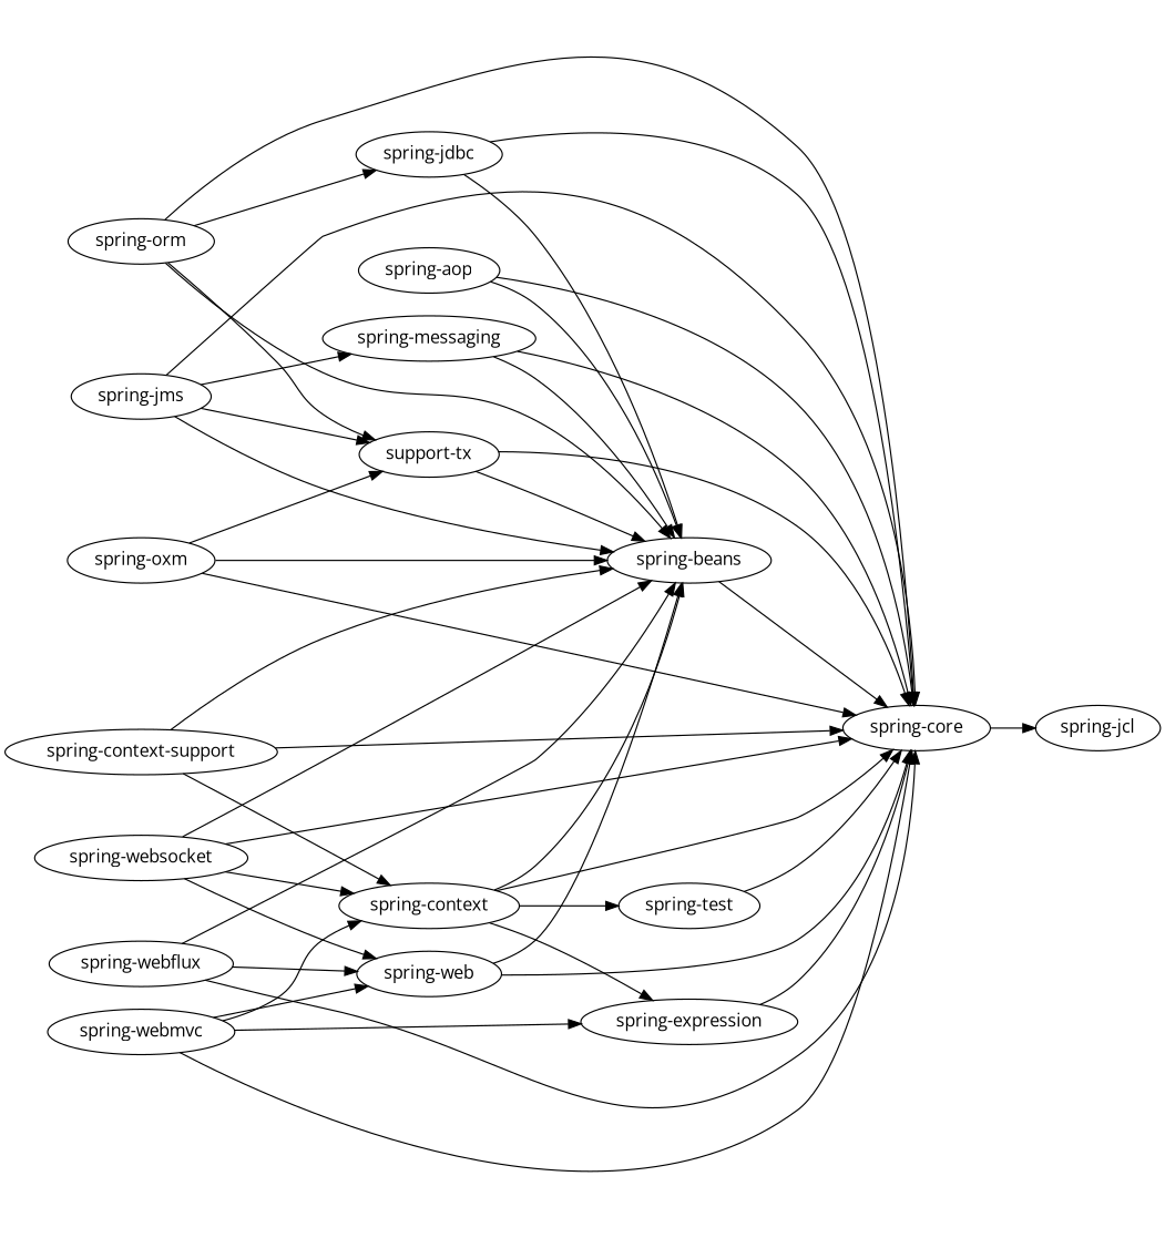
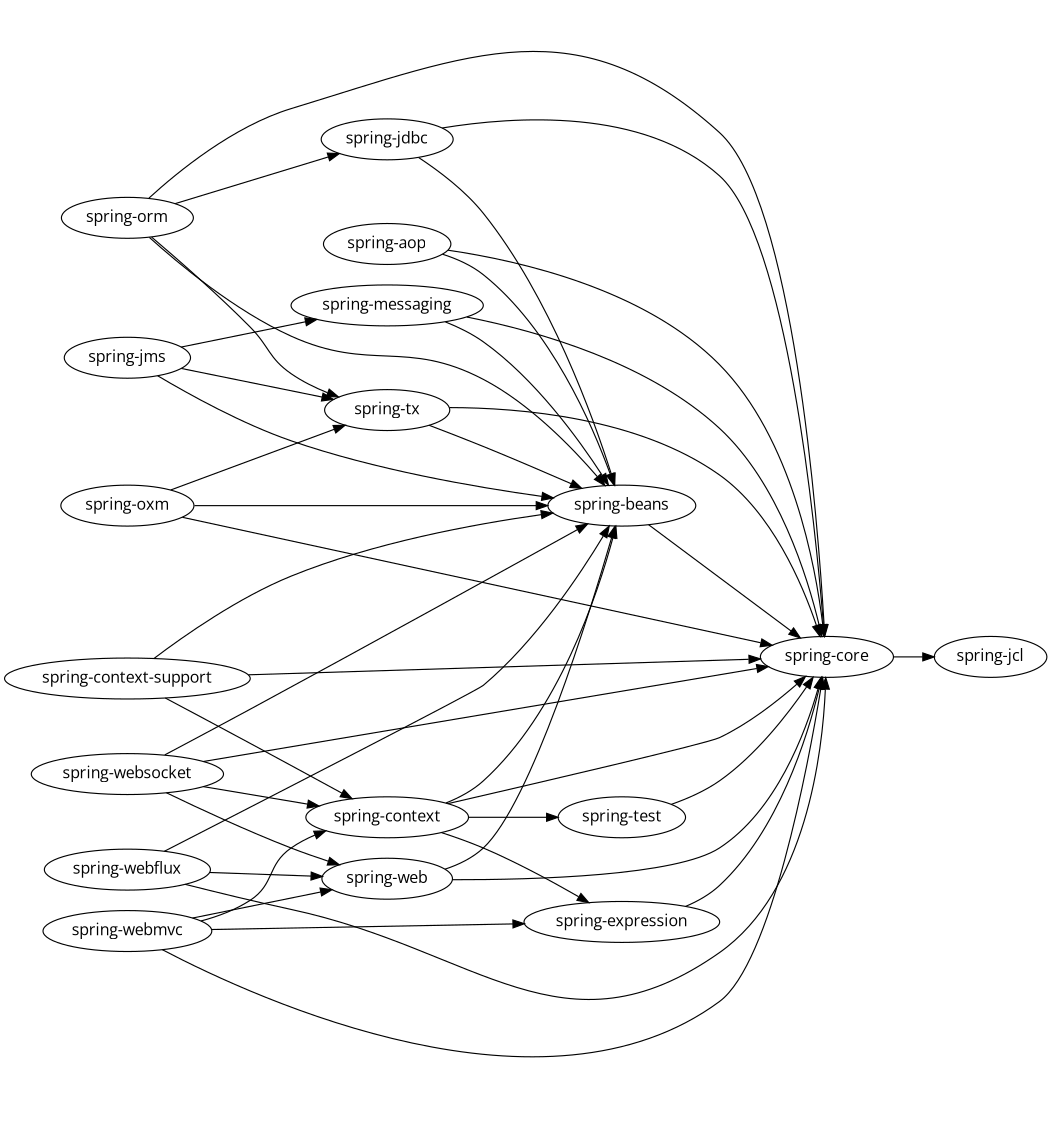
  digraph {
    fontname="Open Sans"
    rankdir=LR
    node [fontname="Open Sans"]
    edge [fontname="Open Sans"]
    "spring-aop"
    "spring-beans"
    "spring-core"
    "spring-jcl"
    "spring-context"
    "spring-expression"
    "spring-test"
    "spring-context-support"
    "spring-jdbc"
-   "spring-tx" [label="support-tx"]
+   "spring-tx"
    "spring-jms"
    "spring-messaging"
    "spring-orm"
    "spring-oxm"
    "spring-web"
    "spring-webflux"
    "spring-webmvc"
    "spring-websocket"
    "spring-aop" -> "spring-beans"
    "spring-aop" -> "spring-core"
    "spring-beans" -> "spring-core"
    "spring-core" -> "spring-jcl"
    "spring-context" -> "spring-beans"
    "spring-context" -> "spring-core"
    "spring-context" -> "spring-expression"
    "spring-context" -> "spring-test"
    "spring-expression" -> "spring-core"
    "spring-test" -> "spring-core"
    "spring-context-support" -> "spring-beans"
    "spring-context-support" -> "spring-core"
    "spring-context-support" -> "spring-context"
    "spring-jdbc" -> "spring-beans"
    "spring-jdbc" -> "spring-core"
    "spring-tx" -> "spring-beans"
    "spring-tx" -> "spring-core"
    "spring-jms" -> "spring-beans"
-   "spring-jms" -> "spring-core"
    "spring-jms" -> "spring-tx"
    "spring-jms" -> "spring-messaging"
    "spring-messaging" -> "spring-beans"
    "spring-messaging" -> "spring-core"
    "spring-orm" -> "spring-beans"
    "spring-orm" -> "spring-core"
    "spring-orm" -> "spring-jdbc"
    "spring-orm" -> "spring-tx"
    "spring-oxm" -> "spring-beans"
    "spring-oxm" -> "spring-core"
    "spring-oxm" -> "spring-tx"
    "spring-web" -> "spring-beans"
    "spring-web" -> "spring-core"
    "spring-webflux" -> "spring-beans"
    "spring-webflux" -> "spring-core"
    "spring-webflux" -> "spring-web"
    "spring-webmvc" -> "spring-core"
    "spring-webmvc" -> "spring-context"
    "spring-webmvc" -> "spring-expression"
    "spring-webmvc" -> "spring-web"
    "spring-websocket" -> "spring-beans"
    "spring-websocket" -> "spring-core"
    "spring-websocket" -> "spring-context"
    "spring-websocket" -> "spring-web"
  }
